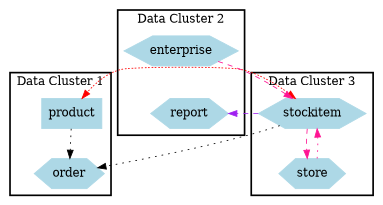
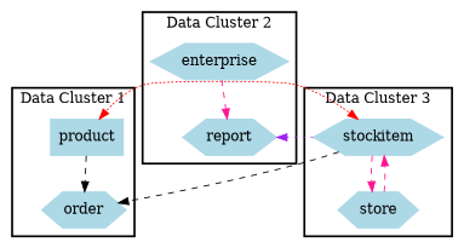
  digraph {
    node [color=lightblue fontcolor=black shape=hexagon style=filled]
    edge [color=deeppink font=6 style=dashed]
    n1 [label=product shape=box]
    n2 [label=order]
    n3 [label=enterprise]
    n4 [label=report]
    n5 [label=stockitem]
    n6 [label=store]
    subgraph cluster_1 {
      color=black
      label="Data Cluster 1"
      style=bold
      n1
      n2
    }
    subgraph cluster_2 {
      color=black
      label="Data Cluster 2"
      style=bold
      n3
      n4
    }
    subgraph cluster_3 {
      color=black
      label="Data Cluster 3"
      style=bold
      n5
      n6
    }
-   n1 -> n2 [color=black style=dotted]
+   n1 -> n2 [color=black]
    n1 -> n5 [color=red style=dotted]
-   n3 -> n5
+   n3 -> n4
    n5 -> n1 [color=red style=dotted]
-   n5 -> n2 [color=black style=dotted]
-   n5 -> n4 [color=purple]
+   n5 -> n2 [color=black]
+   n5 -> n4 [color=purple style=dotted]
    n5 -> n6
-   n6 -> n5 [style=dotted]
+   n6 -> n5
  }
